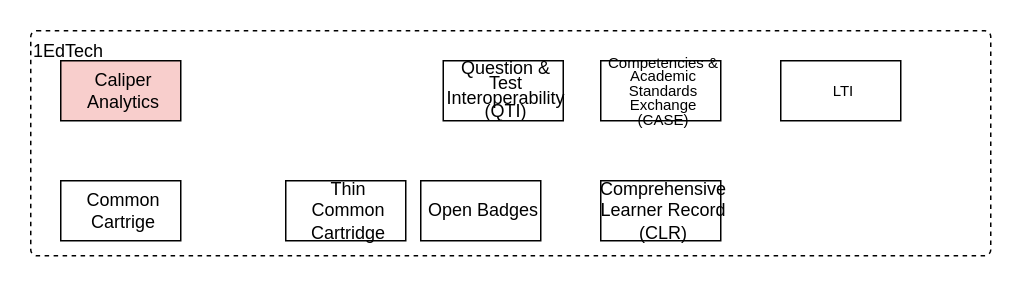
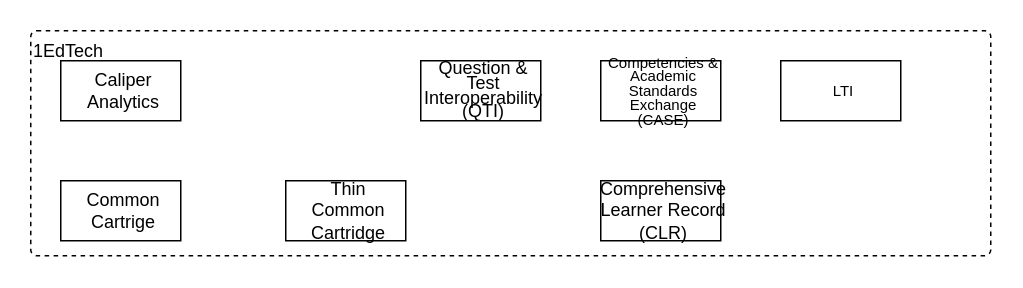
  <mxCell id="0" />
  <mxCell id="1" parent="0" />
  <mxCell id="2" value="1EdTech" style="rounded=1;whiteSpace=wrap;html=1;dashed=1;arcSize=8;absoluteArcSize=1;align=left;verticalAlign=top;container=1;recursiveResize=0;" vertex="1" parent="1"><mxGeometry x="20" y="20" width="640" height="150" as="geometry" /></mxCell>
  <mxCell id="3" value="Thin Common Cartridge" style="rounded=0;whiteSpace=wrap;html=1;spacingBottom=0;spacingLeft=4;" parent="2" vertex="1"><mxGeometry x="170" y="100" width="80" height="40" as="geometry" /></mxCell>
- <mxCell id="4" value="Open Badges" style="rounded=0;whiteSpace=wrap;html=1;spacingBottom=0;spacingLeft=4;" vertex="1" parent="2"><mxGeometry x="260" y="100" width="80" height="40" as="geometry" /></mxCell>
- <mxCell id="5" value="&lt;p style=&quot;line-height: 80%;&quot;&gt;Question &amp;amp; Test Interoperability (QTI)&lt;/p&gt;" style="rounded=0;whiteSpace=wrap;html=1;spacingBottom=0;spacingLeft=4;" vertex="1" parent="2"><mxGeometry x="275" y="20" width="80" height="40" as="geometry" /></mxCell>
+ <mxCell id="5" value="&lt;p style=&quot;line-height: 80%;&quot;&gt;Question &amp;amp; Test Interoperability (QTI)&lt;/p&gt;" style="rounded=0;whiteSpace=wrap;html=1;spacingBottom=0;spacingLeft=4;" vertex="1" parent="2"><mxGeometry x="260" y="20" width="80" height="40" as="geometry" /></mxCell>
  <mxCell id="6" value="&lt;p style=&quot;line-height: 120%;&quot;&gt;Comprehensive Learner Record (CLR)&lt;/p&gt;" style="rounded=0;whiteSpace=wrap;html=1;spacingBottom=0;spacingLeft=4;" vertex="1" parent="2"><mxGeometry x="380" y="100" width="80" height="40" as="geometry" /></mxCell>
  <mxCell id="7" value="&lt;p style=&quot;line-height: 80%;&quot;&gt;&lt;font style=&quot;font-size: 10px;&quot;&gt;Competencies &amp;amp; Academic Standards Exchange (CASE)&lt;/font&gt;&lt;/p&gt;" style="rounded=0;whiteSpace=wrap;html=1;spacingBottom=0;spacingLeft=4;spacing=0;" vertex="1" parent="2"><mxGeometry x="380" y="20" width="80" height="40" as="geometry" /></mxCell>
- <mxCell id="8" value="Caliper Analytics" style="rounded=0;whiteSpace=wrap;html=1;spacingBottom=0;spacingLeft=4;fillColor=#f8cecc;" vertex="1" parent="2"><mxGeometry x="20" y="20" width="80" height="40" as="geometry" /></mxCell>
+ <mxCell id="8" value="Caliper Analytics" style="rounded=0;whiteSpace=wrap;html=1;spacingBottom=0;spacingLeft=4;" vertex="1" parent="2"><mxGeometry x="20" y="20" width="80" height="40" as="geometry" /></mxCell>
  <mxCell id="9" value="Common Cartrige" style="rounded=0;whiteSpace=wrap;html=1;spacingBottom=0;spacingLeft=4;" vertex="1" parent="2"><mxGeometry x="20" y="100" width="80" height="40" as="geometry" /></mxCell>
  <mxCell id="10" value="&lt;p style=&quot;line-height: 80%;&quot;&gt;&lt;font style=&quot;font-size: 10px;&quot;&gt;LTI&lt;/font&gt;&lt;/p&gt;" style="rounded=0;whiteSpace=wrap;html=1;spacingBottom=0;spacingLeft=4;spacing=0;" vertex="1" parent="1"><mxGeometry x="520" y="40" width="80" height="40" as="geometry" /></mxCell>
